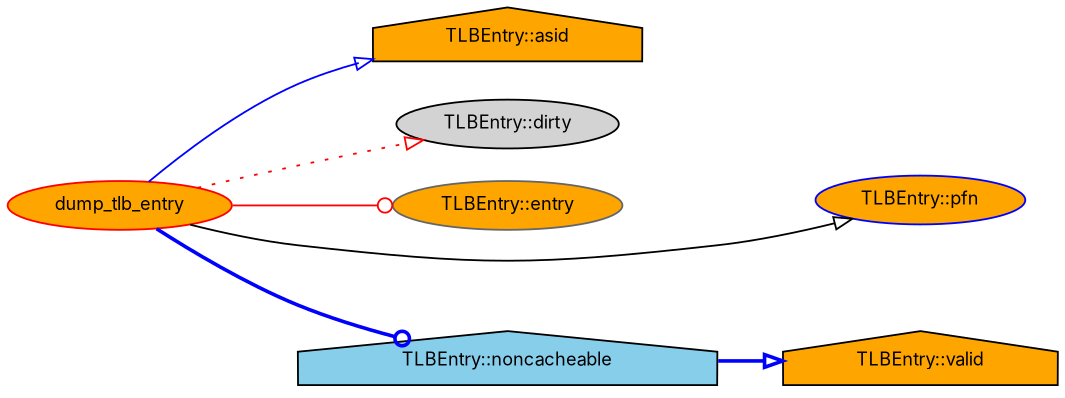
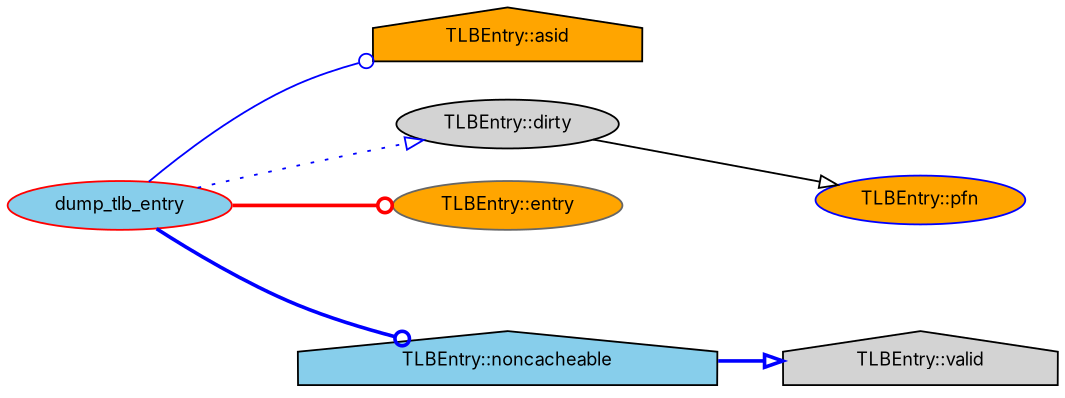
  digraph {
    fontname=Inter
    rankdir=LR
    node [color=black fillcolor=orange fontname=Inter fontsize=10 shape=ellipse style=filled]
    edge [arrowhead=odot color=blue fontname=Inter fontsize=10 labelfontname=FreeSans labelfontsize=10 style=bold]
-   n1 [color=red fontcolor=black height=0.2 label=dump_tlb_entry width=0.4]
+   n1 [color=red fillcolor=skyblue fontcolor=black height=0.2 label=dump_tlb_entry width=0.4]
    n2 [height=0.2 label="TLBEntry::asid" shape=house width=0.4]
    n3 [fillcolor=lightgrey height=0.2 label="TLBEntry::dirty" width=0.4]
    n4 [color=gray40 height=0.2 label="TLBEntry::entry" width=0.4]
    n5 [fillcolor=skyblue height=0.2 label="TLBEntry::noncacheable" shape=house width=0.4]
    n6 [color=blue height=0.2 label="TLBEntry::pfn" width=0.4]
-   n7 [height=0.2 label="TLBEntry::valid" shape=house width=0.4]
-   n1 -> n2 [arrowhead=onormal style=solid]
-   n1 -> n3 [arrowhead=onormal color=red style=dotted]
-   n1 -> n4 [color=red style=solid]
+   n7 [fillcolor=lightgrey height=0.2 label="TLBEntry::valid" shape=house width=0.4]
+   n1 -> n2 [style=solid]
+   n1 -> n3 [arrowhead=onormal style=dotted]
+   n1 -> n4 [color=red]
    n1 -> n5
-   n1 -> n6 [arrowhead=onormal color=black style=solid]
+   n3 -> n6 [arrowhead=onormal color=black style=solid]
    n5 -> n7 [arrowhead=onormal]
  }
